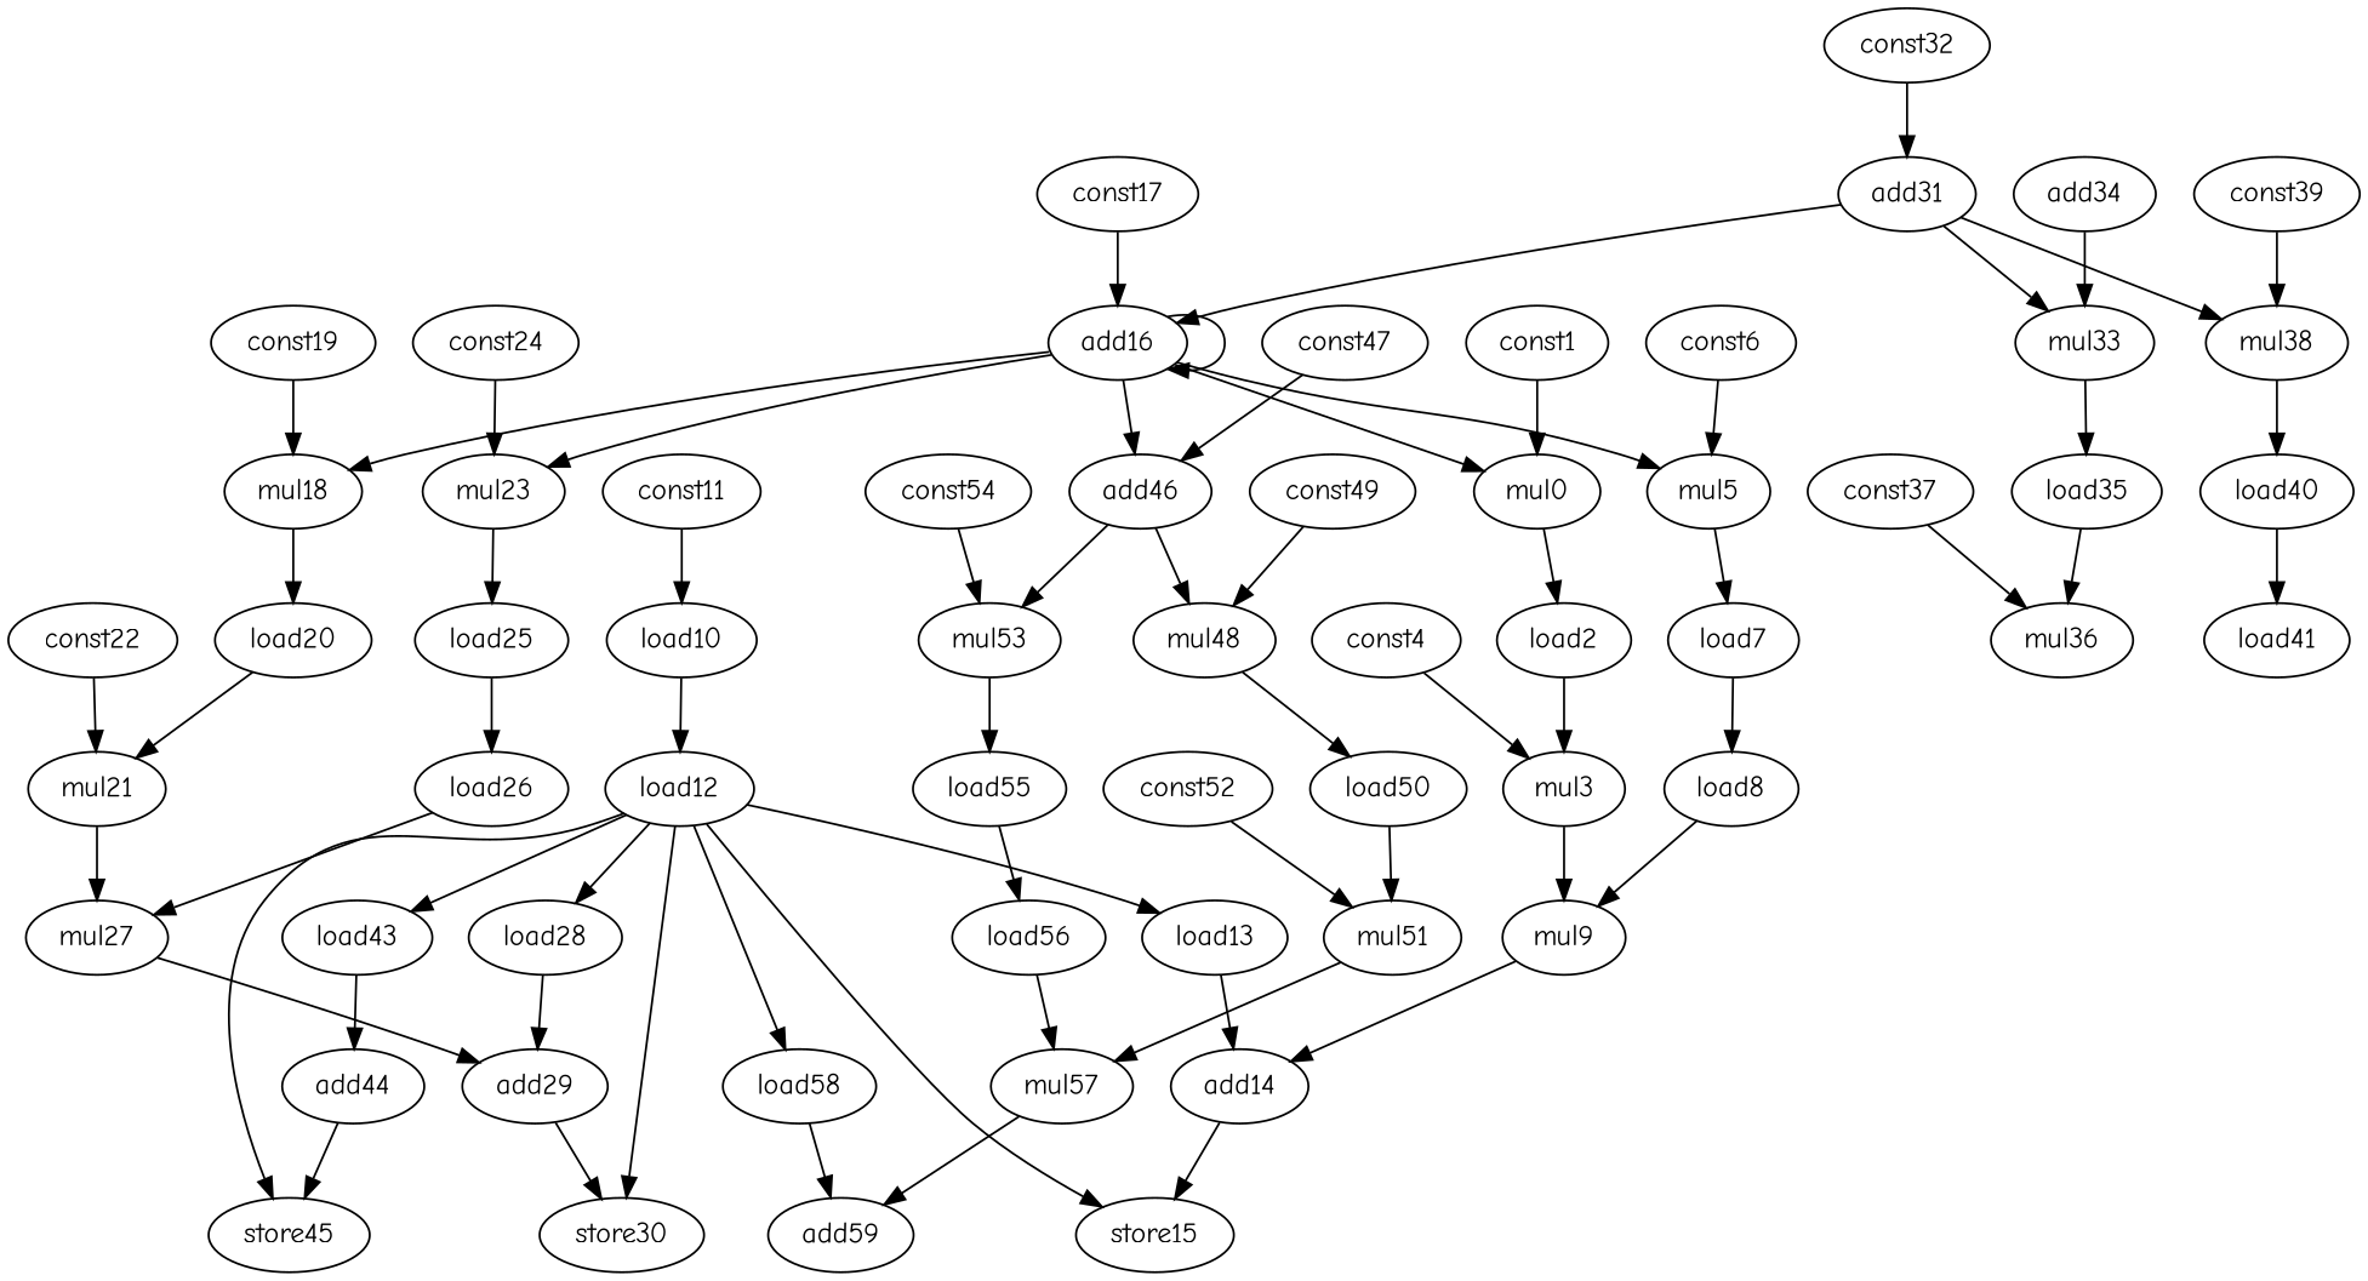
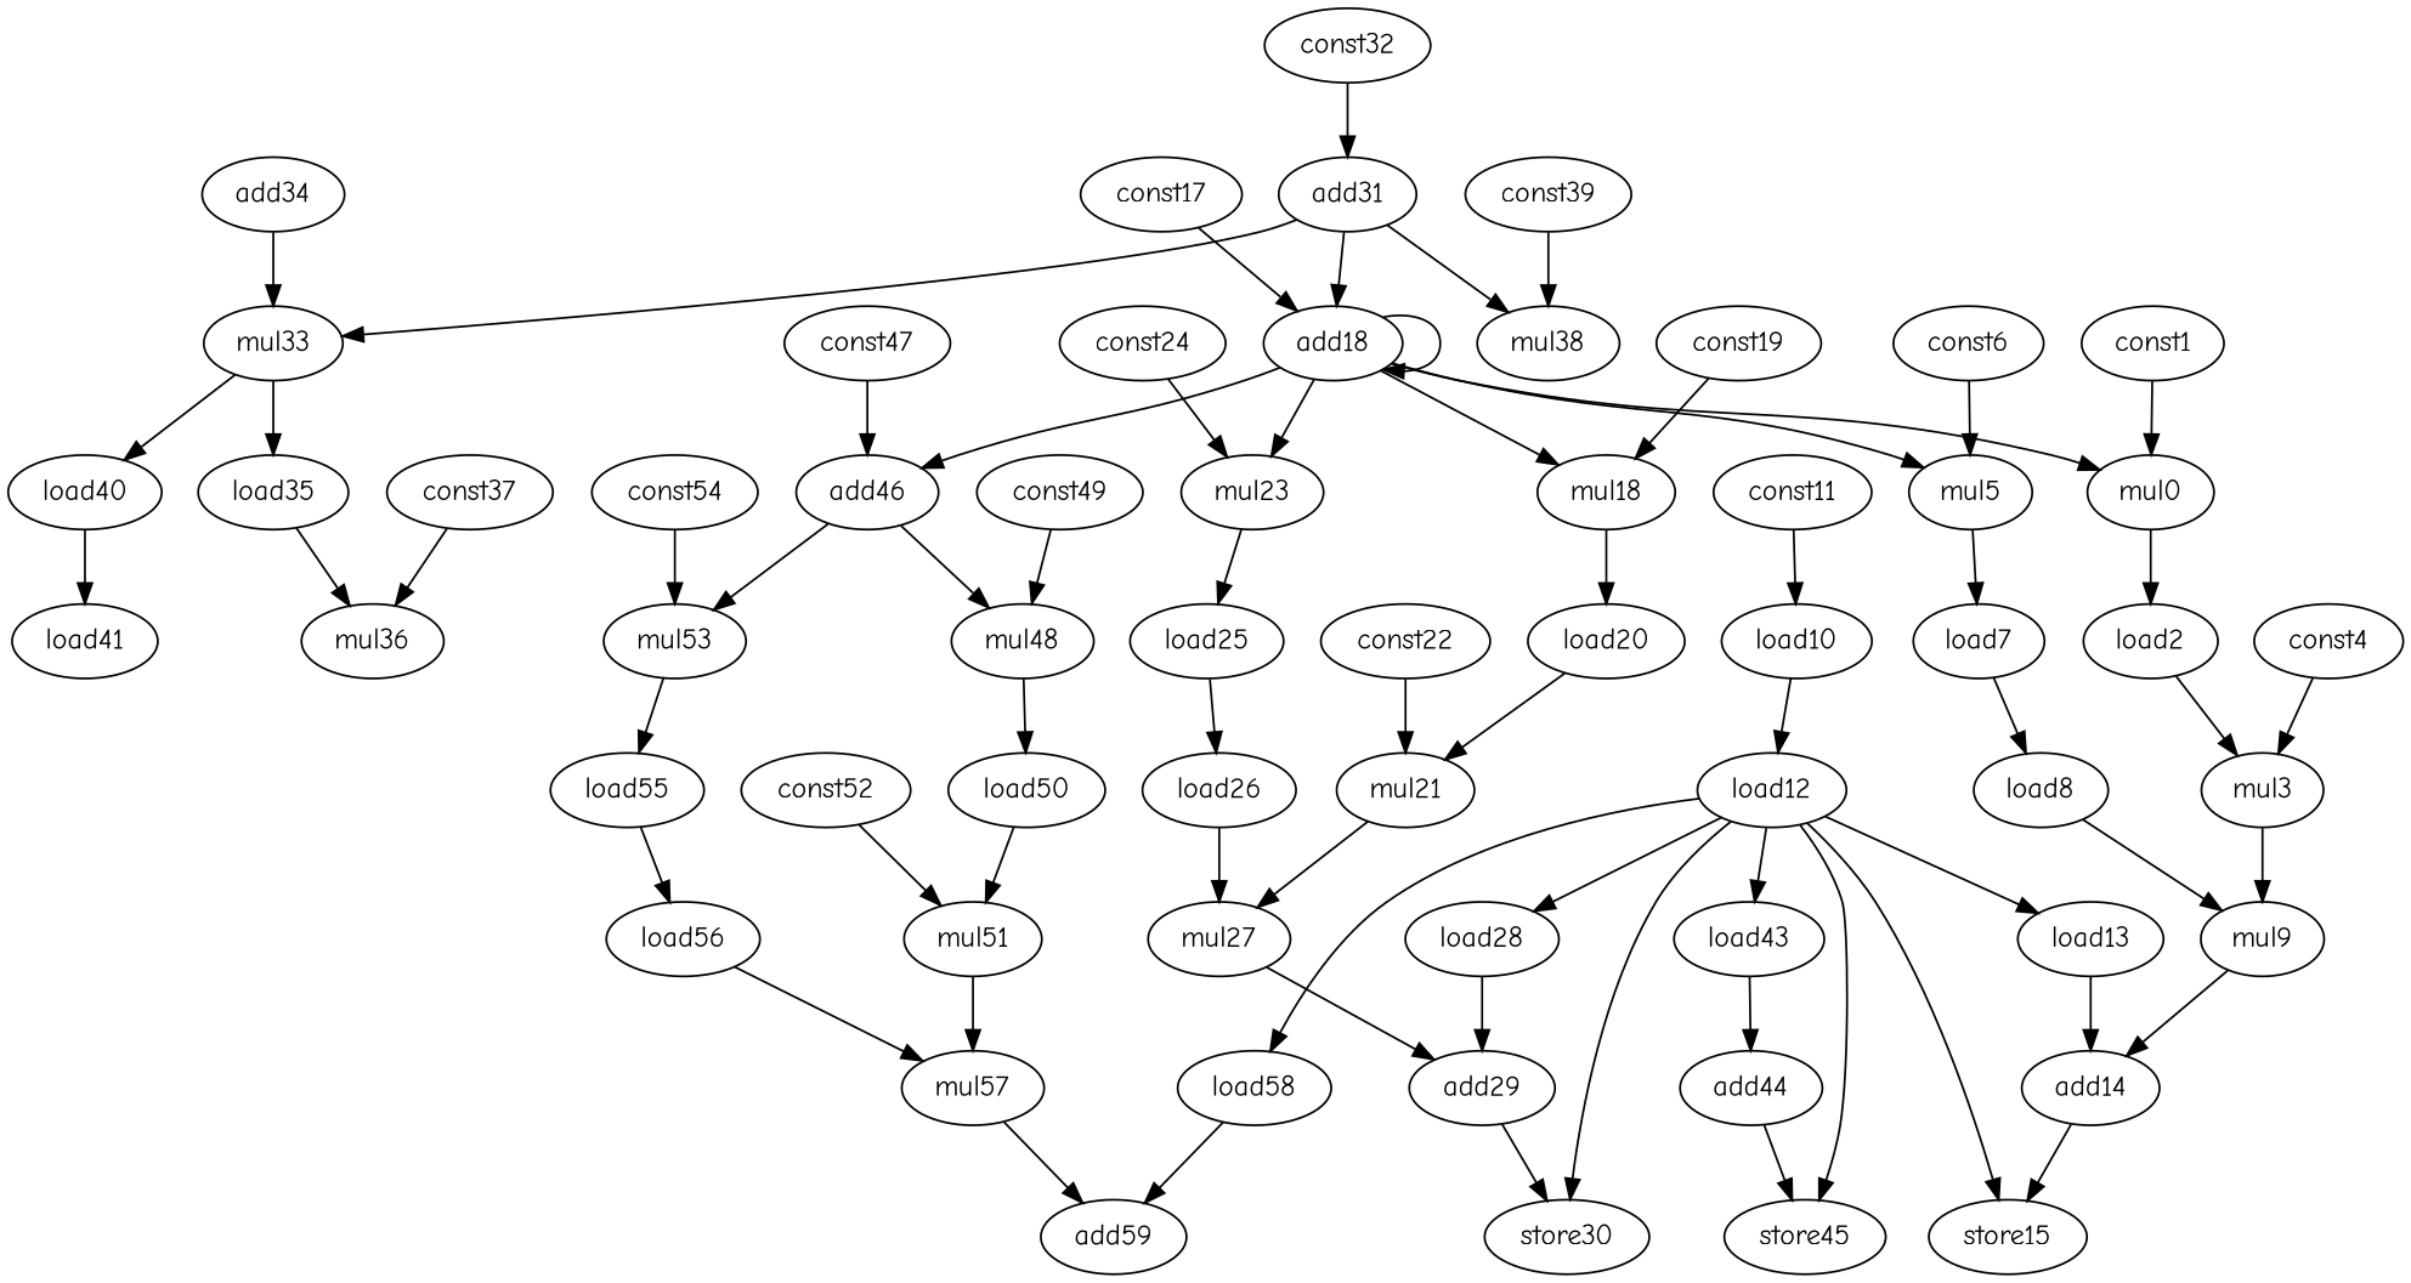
  digraph {
    fontname="Comic Neue"
    node [fontname="Comic Neue" opcode=load]
    edge [fontname="Comic Neue" operand=0]
    mul0 [opcode=mul]
    load2
    mul3 [opcode=mul]
    const1 [opcode=const]
    mul9 [opcode=mul]
    add14 [opcode=add]
    const4 [opcode=const]
    mul5 [opcode=mul]
    load7
    load8
    const6 [opcode=const]
    store15 [opcode=store]
    load10
    load12
    load13
    load28
    store30 [opcode=store]
    load43
    store45 [opcode=store]
    load58
    const11 [opcode=const]
    add29 [opcode=add]
    add44 [opcode=add]
    add59 [opcode=add]
-   add16 [opcode=add]
+   add16 [opcode=add label=add18]
    mul18 [opcode=mul]
    mul23 [opcode=mul]
    add46 [opcode=add]
    load20
    load25
    add31 [opcode=add]
    mul33 [opcode=mul]
    mul38 [opcode=mul]
    mul48 [opcode=mul]
    mul53 [opcode=mul]
    const17 [opcode=const]
    mul21 [opcode=mul]
    const19 [opcode=const]
    mul27 [opcode=mul]
    const22 [opcode=const]
    load26
    const24 [opcode=const]
    load35
    load40
    const32 [opcode=const]
    mul36 [opcode=mul]
    n47 [label=add34 opcode=const]
    const37 [opcode=const]
    load41
    const39 [opcode=const]
    load50
    load55
    const47 [opcode=const]
    mul51 [opcode=mul]
    const49 [opcode=const]
    mul57 [opcode=mul]
    const52 [opcode=const]
    load56
    const54 [opcode=const]
    mul0 -> load2
    load2 -> mul3
    mul3 -> mul9
    const1 -> mul0
    mul9 -> add14 [operand=1]
    add14 -> store15
    const4 -> mul3 [operand=1]
    mul5 -> load7
    load7 -> load8
    load8 -> mul9 [operand=1]
    const6 -> mul5
    load10 -> load12
    load12 -> store15 [operand=1]
    load12 -> load13
    load12 -> load28
    load12 -> store30 [operand=1]
    load12 -> load43
    load12 -> store45 [operand=1]
    load12 -> load58
    load13 -> add14
    load28 -> add29
    load43 -> add44
    load58 -> add59
    const11 -> load10
    add29 -> store30
    add44 -> store45
    add16 -> mul0 [operand=1]
    add16 -> mul5 [operand=1]
    add16 -> add16
    add16 -> mul18 [operand=1]
    add16 -> mul23 [operand=1]
    add16 -> add46
    mul18 -> load20
    mul23 -> load25
    add46 -> mul48 [operand=1]
    add46 -> mul53 [operand=1]
    load20 -> mul21
    load25 -> load26
    add31 -> add16
    add31 -> mul33 [operand=1]
    add31 -> mul38 [operand=1]
    mul33 -> load35
-   mul38 -> load40
+   mul33 -> load40
    mul48 -> load50
    mul53 -> load55
    const17 -> add16 [operand=1]
    mul21 -> mul27
    const19 -> mul18
    mul27 -> add29 [operand=1]
    const22 -> mul21 [operand=1]
    load26 -> mul27 [operand=1]
    const24 -> mul23
    load35 -> mul36
    load40 -> load41
    const32 -> add31 [operand=1]
    n47 -> mul33
    const37 -> mul36 [operand=1]
    const39 -> mul38
    load50 -> mul51
    load55 -> load56
    const47 -> add46 [operand=1]
    mul51 -> mul57
    const49 -> mul48
    mul57 -> add59 [operand=1]
    const52 -> mul51 [operand=1]
    load56 -> mul57 [operand=1]
    const54 -> mul53
  }
